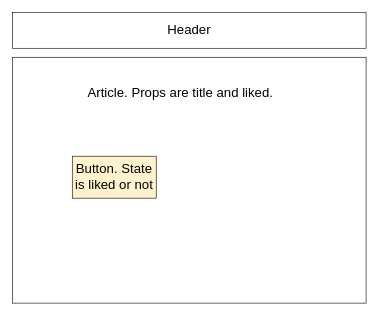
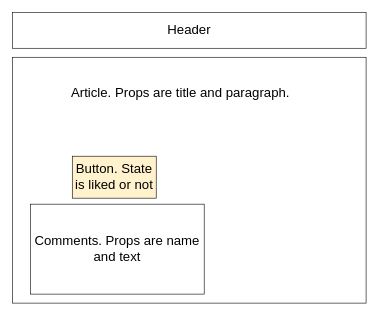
  <mxCell id="0" />
  <mxCell id="1" parent="0" />
  <mxCell id="2" value="&lt;font style=&quot;font-size: 22px&quot;&gt;Header&lt;/font&gt;" style="whiteSpace=wrap;html=1;" vertex="1" parent="1"><mxGeometry x="20" y="20" width="590" height="60" as="geometry" /></mxCell>
  <mxCell id="3" value="&lt;p style=&quot;line-height: 1.5&quot;&gt;&lt;br&gt;&lt;/p&gt;" style="whiteSpace=wrap;html=1;fontSize=22;align=center;" vertex="1" parent="1"><mxGeometry x="20" y="95" width="590" height="410" as="geometry" /></mxCell>
  <mxCell id="4" value="Button. State is liked or not" style="whiteSpace=wrap;html=1;fontSize=22;fillColor=#fff2cc;" vertex="1" parent="1"><mxGeometry x="120" y="260" width="140" height="70" as="geometry" /></mxCell>
- <mxCell id="6" value="Article. Props are title and liked." style="text;html=1;align=center;verticalAlign=middle;resizable=0;points=[];autosize=1;strokeColor=none;fillColor=none;fontSize=22;" vertex="1" parent="1"><mxGeometry x="110" y="140" width="380" height="30" as="geometry" /></mxCell>
+ <mxCell id="5" value="Comments. Props are name and text" style="whiteSpace=wrap;html=1;fontSize=22;" vertex="1" parent="1"><mxGeometry x="50" y="340" width="290" height="150" as="geometry" /></mxCell>
+ <mxCell id="6" value="Article. Props are title and paragraph." style="text;html=1;align=center;verticalAlign=middle;resizable=0;points=[];autosize=1;strokeColor=none;fillColor=none;fontSize=22;" vertex="1" parent="1"><mxGeometry x="110" y="140" width="380" height="30" as="geometry" /></mxCell>
